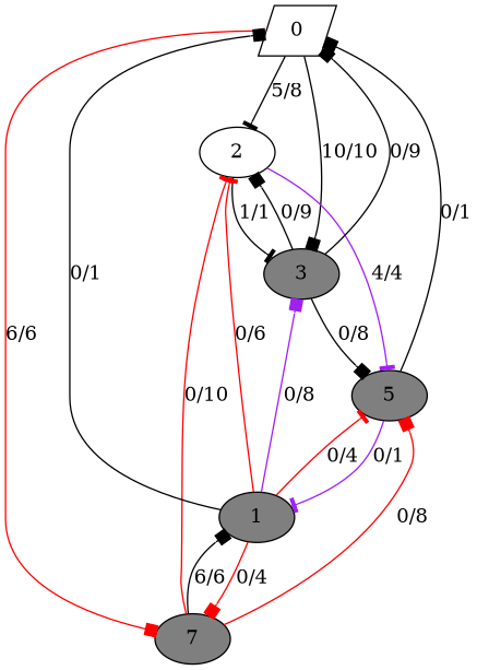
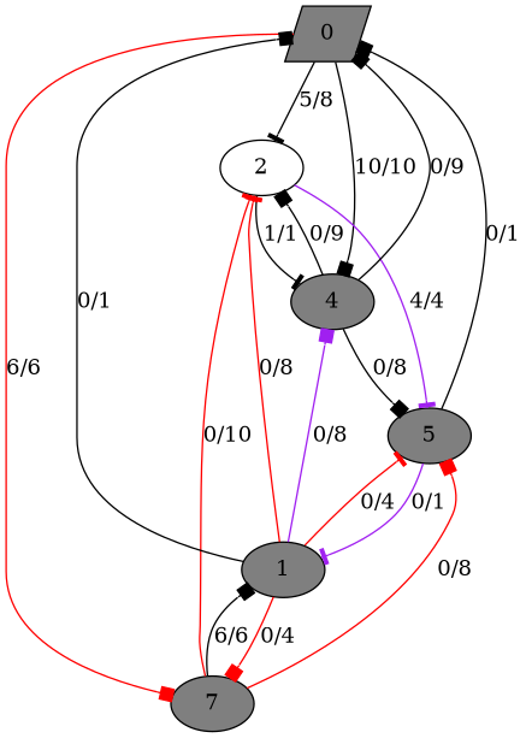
  digraph {
    node [fillcolor=grey50 shape=ellipse style=filled]
    edge [arrowhead=box color=black]
-   0 [fillcolor=grey100 shape=parallelogram]
+   0 [shape=parallelogram]
    2 [fillcolor=grey100]
    n3 [label=7]
-   4 [label=3]
+   4
    1
    5
    0 -> 2 [arrowhead=tee label="5/8"]
    0 -> n3 [color=red label="6/6"]
    0 -> 4 [label="10/10"]
    2 -> 4 [arrowhead=tee label="1/1"]
    2 -> 5 [arrowhead=tee color=purple label="4/4"]
    n3 -> 2 [arrowhead=tee color=red label="0/10"]
    n3 -> 1 [label="6/6"]
    n3 -> 5 [color=red label="0/8"]
    4 -> 0 [label="0/9"]
    4 -> 2 [label="0/9"]
    4 -> 5 [label="0/8"]
    1 -> 0 [label="0/1"]
-   1 -> 2 [arrowhead=tee color=red label="0/6"]
+   1 -> 2 [arrowhead=tee color=red label="0/8"]
    1 -> n3 [color=red label="0/4"]
    1 -> 4 [color=purple label="0/8"]
    1 -> 5 [arrowhead=tee color=red label="0/4"]
    5 -> 0 [label="0/1"]
    5 -> 1 [arrowhead=tee color=purple label="0/1"]
  }
